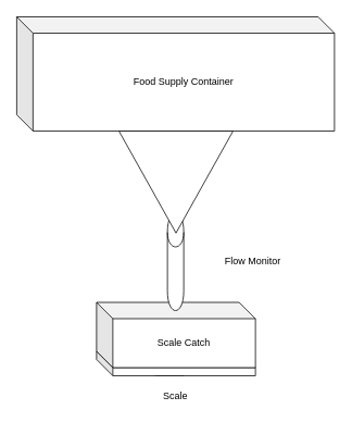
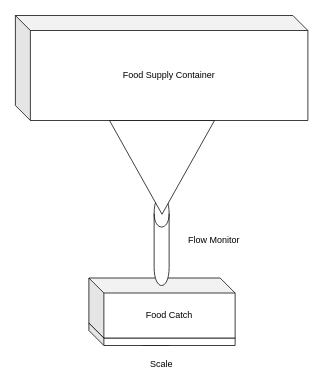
  <mxCell id="0" />
  <mxCell id="1" parent="0" />
  <mxCell id="2" style="edgeStyle=orthogonalEdgeStyle;rounded=0;orthogonalLoop=1;jettySize=auto;html=1;exitX=0;exitY=0;exitDx=107.5;exitDy=30;exitPerimeter=0;entryX=0.369;entryY=1.013;entryDx=0;entryDy=0;entryPerimeter=0;" edge="1" parent="1" source="3" target="4"><mxGeometry relative="1" as="geometry" /></mxCell>
  <mxCell id="3" value="" style="shape=cube;whiteSpace=wrap;html=1;boundedLbl=1;backgroundOutline=1;darkOpacity=0.05;darkOpacity2=0.1;" vertex="1" parent="1"><mxGeometry x="118" y="430" width="195" height="30" as="geometry" /></mxCell>
- <mxCell id="4" value="Scale Catch" style="shape=cube;whiteSpace=wrap;html=1;boundedLbl=1;backgroundOutline=1;darkOpacity=0.05;darkOpacity2=0.1;" vertex="1" parent="1"><mxGeometry x="118" y="370" width="195" height="80" as="geometry" /></mxCell>
+ <mxCell id="4" value="Food Catch" style="shape=cube;whiteSpace=wrap;html=1;boundedLbl=1;backgroundOutline=1;darkOpacity=0.05;darkOpacity2=0.1;" vertex="1" parent="1"><mxGeometry x="118" y="370" width="195" height="80" as="geometry" /></mxCell>
  <mxCell id="5" value="" style="shape=cylinder;whiteSpace=wrap;html=1;boundedLbl=1;backgroundOutline=1;" vertex="1" parent="1"><mxGeometry x="205" y="260" width="20" height="120" as="geometry" /></mxCell>
  <mxCell id="6" value="Food Supply Container" style="shape=cube;whiteSpace=wrap;html=1;boundedLbl=1;backgroundOutline=1;darkOpacity=0.05;darkOpacity2=0.1;" vertex="1" parent="1"><mxGeometry x="20" y="20" width="390" height="140" as="geometry" /></mxCell>
  <mxCell id="7" value="" style="triangle;whiteSpace=wrap;html=1;rotation=90;" vertex="1" parent="1"><mxGeometry x="153" y="152.5" width="125" height="140" as="geometry" /></mxCell>
- <mxCell id="8" value="Flow Monitor" style="text;html=1;strokeColor=none;fillColor=none;align=center;verticalAlign=middle;whiteSpace=wrap;rounded=0;" vertex="1" parent="1"><mxGeometry x="265" y="310" width="90" height="20" as="geometry" /></mxCell>
+ <mxCell id="8" value="Flow Monitor" style="text;html=1;strokeColor=none;fillColor=none;align=center;verticalAlign=middle;whiteSpace=wrap;rounded=0;" vertex="1" parent="1"><mxGeometry x="240" y="310" width="90" height="20" as="geometry" /></mxCell>
  <mxCell id="9" value="Scale" style="text;html=1;strokeColor=none;fillColor=none;align=center;verticalAlign=middle;whiteSpace=wrap;rounded=0;" vertex="1" parent="1"><mxGeometry x="170" y="475" width="90" height="20" as="geometry" /></mxCell>
